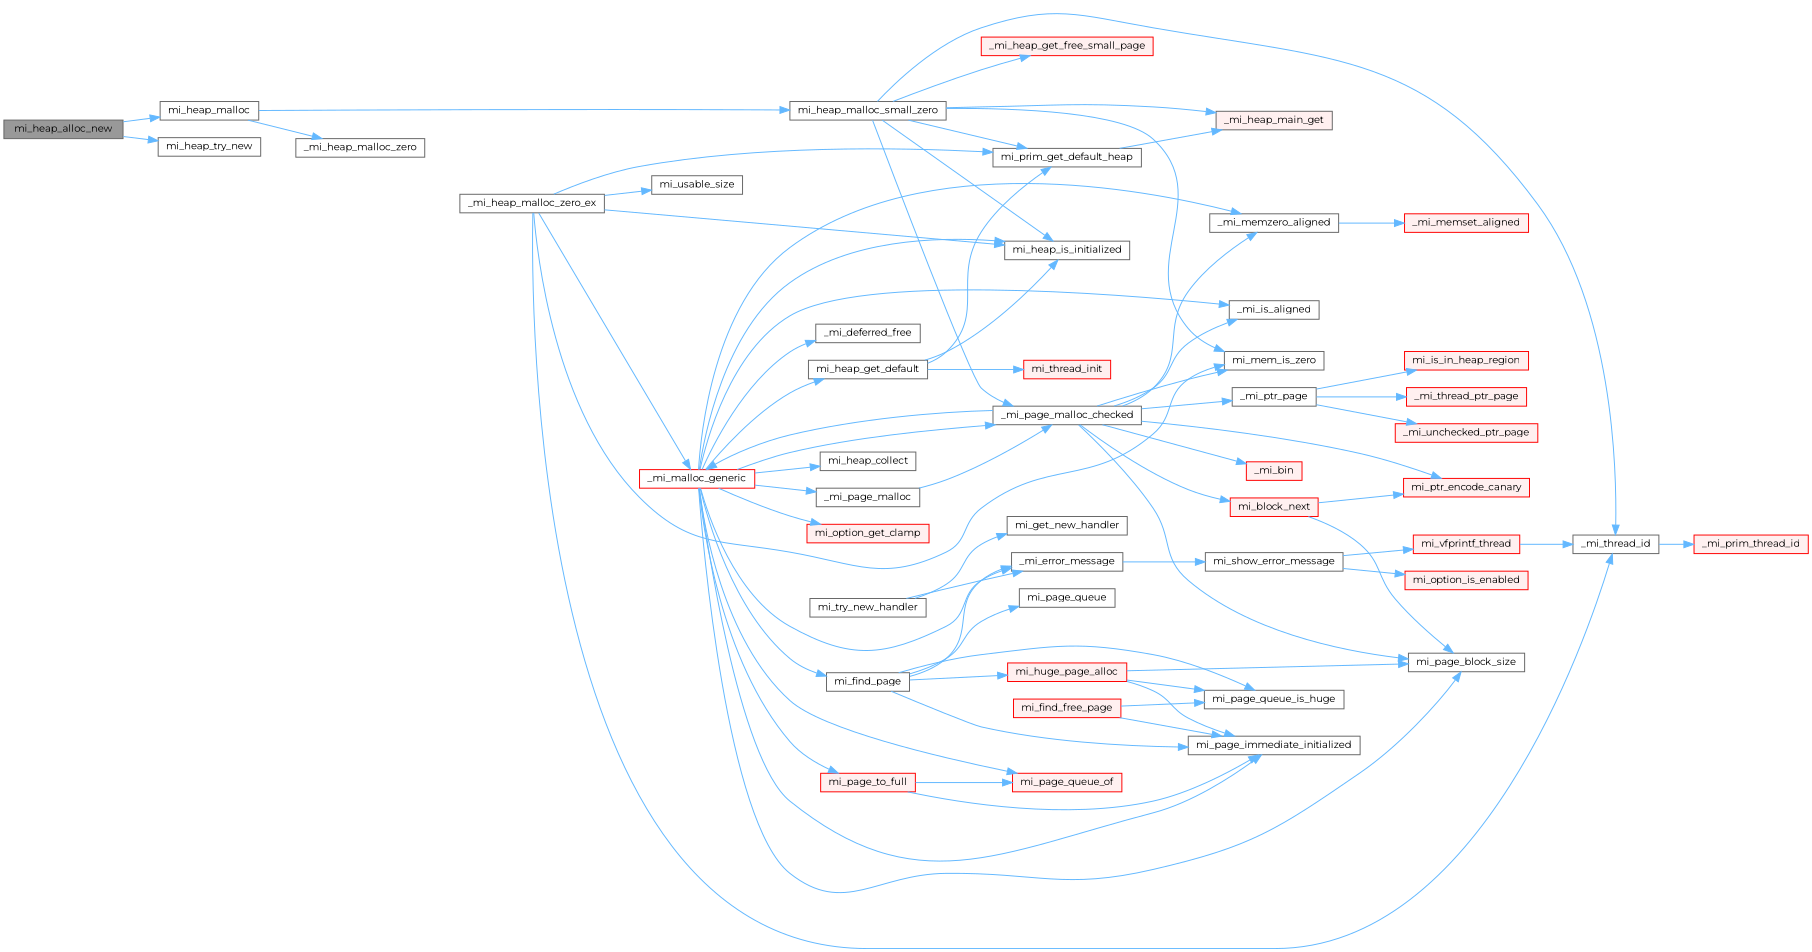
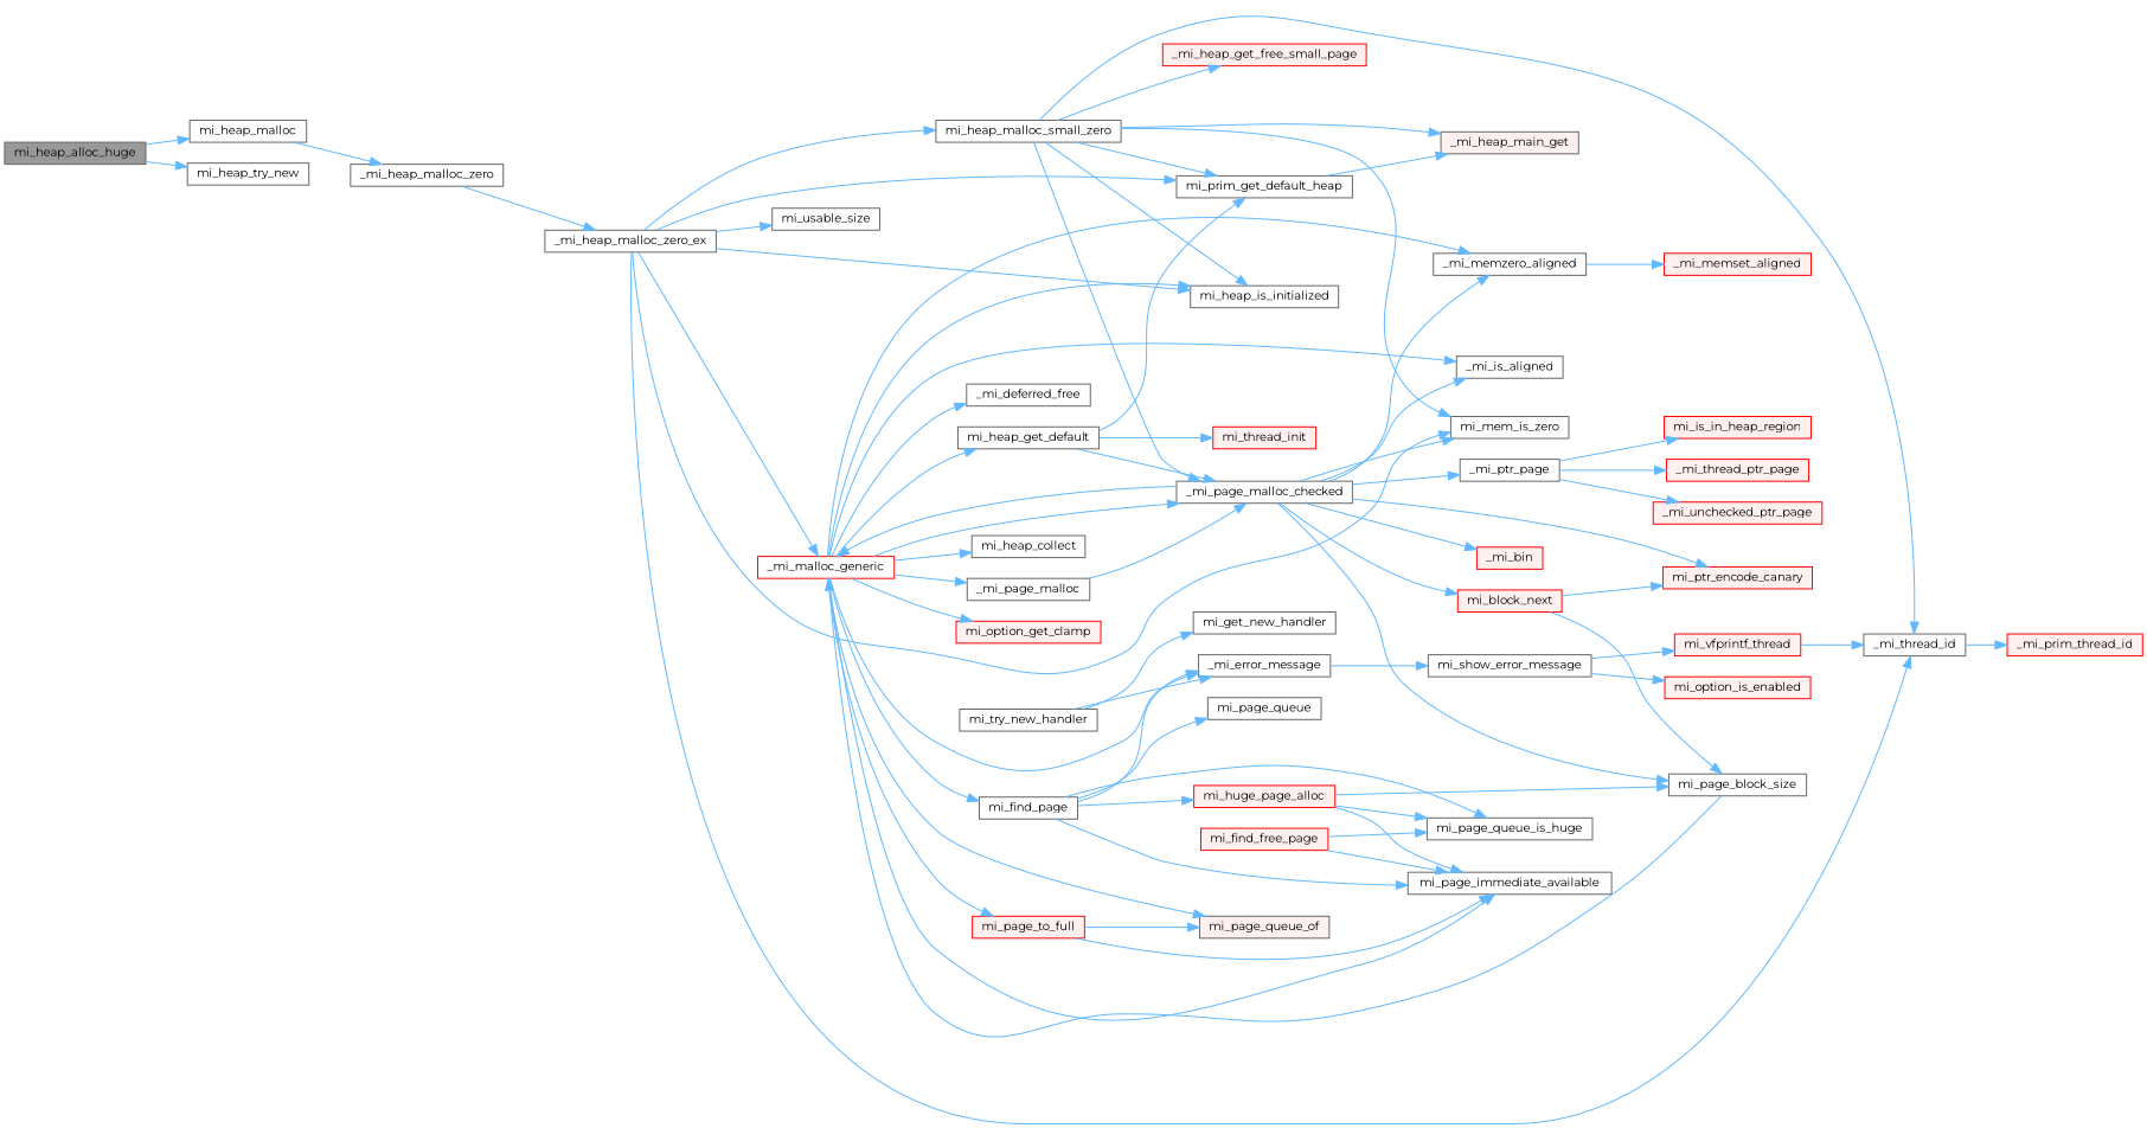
  digraph {
    fontname=Montserrat
    rankdir=LR
    node [color=grey40 fillcolor=white fontname=Montserrat fontsize=10 shape=box style=filled]
    edge [color=steelblue1 fontname=Montserrat fontsize=10 labelfontname=Helvetica labelfontsize=10 style=solid]
-   n1 [color=gray40 fillcolor=grey60 fontcolor=black height=0.2 label=mi_heap_alloc_new width=0.4]
+   n1 [color=gray40 fillcolor=grey60 fontcolor=black height=0.2 label=mi_heap_alloc_huge width=0.4]
    n2 [height=0.2 label=mi_heap_malloc width=0.4]
    n3 [height=0.2 label=mi_heap_try_new width=0.4]
    n4 [height=0.2 label=_mi_heap_malloc_zero width=0.4]
    n5 [height=0.2 label=_mi_heap_malloc_zero_ex width=0.4]
    n6 [color=red height=0.2 label=_mi_malloc_generic width=0.4]
    n7 [height=0.2 label=_mi_thread_id width=0.4]
    n8 [height=0.2 label=mi_mem_is_zero width=0.4]
    n9 [height=0.2 label=mi_heap_is_initialized width=0.4]
    n10 [height=0.2 label=mi_prim_get_default_heap width=0.4]
    n11 [height=0.2 label=mi_heap_malloc_small_zero width=0.4]
    n12 [height=0.2 label=mi_usable_size width=0.4]
    n13 [height=0.2 label=_mi_deferred_free width=0.4]
    n14 [height=0.2 label=_mi_error_message width=0.4]
    n15 [height=0.2 label=_mi_is_aligned width=0.4]
    n16 [height=0.2 label=_mi_memzero_aligned width=0.4]
    n17 [height=0.2 label=_mi_page_malloc width=0.4]
    n18 [height=0.2 label=_mi_page_malloc_checked width=0.4]
    n19 [height=0.2 label=mi_page_block_size width=0.4]
    n20 [height=0.2 label=mi_find_page width=0.4]
-   n21 [height=0.2 label=mi_page_immediate_initialized width=0.4]
+   n21 [height=0.2 label=mi_page_immediate_available width=0.4]
    n22 [height=0.2 label=mi_heap_collect width=0.4]
    n23 [height=0.2 label=mi_heap_get_default width=0.4]
    n24 [color=red fillcolor="#FFF0F0" height=0.2 label=mi_option_get_clamp width=0.4]
-   n25 [color=red fillcolor="#FFF0F0" height=0.2 label=mi_page_queue_of width=0.4]
+   n25 [fillcolor="#FFF0F0" height=0.2 label=mi_page_queue_of width=0.4]
    n26 [color=red fillcolor="#FFF0F0" height=0.2 label=mi_page_to_full width=0.4]
    n27 [color=red fillcolor="#FFF0F0" height=0.2 label=_mi_prim_thread_id width=0.4]
    n28 [fillcolor="#FFF0F0" height=0.2 label=_mi_heap_main_get width=0.4]
    n29 [color=red fillcolor="#FFF0F0" height=0.2 label=_mi_heap_get_free_small_page width=0.4]
    n30 [height=0.2 label=mi_show_error_message width=0.4]
    n31 [color=red fillcolor="#FFF0F0" height=0.2 label=_mi_memset_aligned width=0.4]
    n32 [height=0.2 label=_mi_ptr_page width=0.4]
    n33 [color=red fillcolor="#FFF0F0" height=0.2 label=_mi_bin width=0.4]
    n34 [color=red fillcolor="#FFF0F0" height=0.2 label=mi_block_next width=0.4]
    n35 [color=red fillcolor="#FFF0F0" height=0.2 label=mi_ptr_encode_canary width=0.4]
    n36 [color=red fillcolor="#FFF0F0" height=0.2 label=_mi_thread_ptr_page width=0.4]
    n37 [color=red fillcolor="#FFF0F0" height=0.2 label=_mi_unchecked_ptr_page width=0.4]
    n38 [color=red fillcolor="#FFF0F0" height=0.2 label=mi_is_in_heap_region width=0.4]
    n39 [height=0.2 label=mi_page_queue_is_huge width=0.4]
    n40 [color=red fillcolor="#FFF0F0" height=0.2 label=mi_huge_page_alloc width=0.4]
    n41 [height=0.2 label=mi_page_queue width=0.4]
    n42 [color=red fillcolor="#FFF0F0" height=0.2 label=mi_thread_init width=0.4]
    n43 [color=red fillcolor="#FFF0F0" height=0.2 label=mi_option_is_enabled width=0.4]
    n44 [color=red fillcolor="#FFF0F0" height=0.2 label=mi_vfprintf_thread width=0.4]
    n45 [color=red fillcolor="#FFF0F0" height=0.2 label=mi_find_free_page width=0.4]
    n46 [height=0.2 label=mi_try_new_handler width=0.4]
    n47 [height=0.2 label=mi_get_new_handler width=0.4]
    n1 -> n2
    n1 -> n3
    n2 -> n4
+   n4 -> n5
    n5 -> n6
    n5 -> n7
    n5 -> n8
    n5 -> n9
    n5 -> n10
-   n2 -> n11
+   n5 -> n11
    n5 -> n12
    n6 -> n9
    n6 -> n13
    n6 -> n14
    n6 -> n15
    n6 -> n16
    n6 -> n17
    n6 -> n18
-   n6 -> n19
+   n19 -> n6
    n6 -> n20
    n6 -> n21
    n6 -> n22
    n6 -> n23
    n6 -> n24
    n6 -> n25
    n6 -> n26
    n7 -> n27
    n10 -> n28
    n11 -> n7
    n11 -> n8
    n11 -> n9
    n11 -> n10
    n11 -> n18
    n11 -> n28
    n11 -> n29
    n14 -> n30
    n16 -> n31
    n17 -> n18
    n18 -> n6
    n18 -> n8
    n18 -> n15
    n18 -> n16
    n18 -> n19
    n18 -> n32
    n18 -> n33
    n18 -> n34
    n18 -> n35
    n20 -> n14
    n20 -> n21
    n20 -> n39
    n20 -> n40
    n20 -> n41
-   n23 -> n9
+   n23 -> n18
    n23 -> n10
    n23 -> n42
    n26 -> n21
    n26 -> n25
    n30 -> n43
    n30 -> n44
    n32 -> n36
    n32 -> n37
    n32 -> n38
    n34 -> n19
    n34 -> n35
    n40 -> n19
    n40 -> n21
    n40 -> n39
    n44 -> n7
    n45 -> n21
    n45 -> n39
    n46 -> n14
    n46 -> n47
  }
